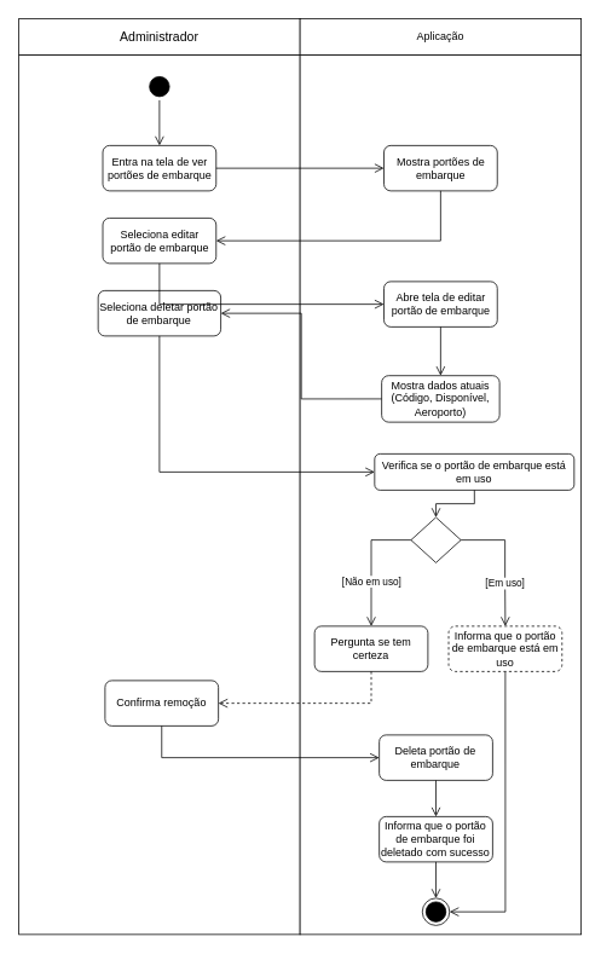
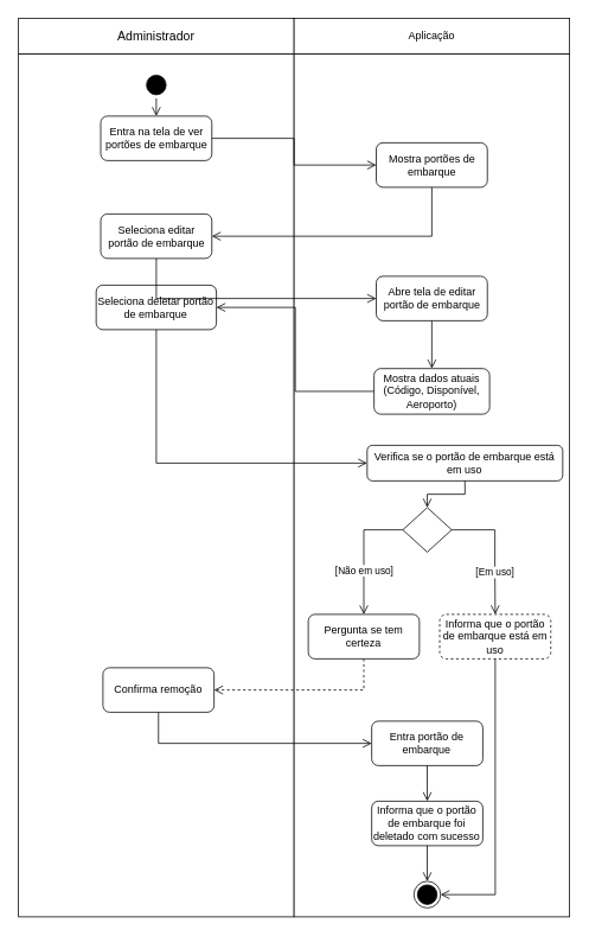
  <mxCell id="0" />
  <mxCell id="1" parent="0" />
  <mxCell id="2" value="" style="rounded=0;whiteSpace=wrap;html=1;" parent="1" vertex="1"><mxGeometry x="20" y="60" width="310" height="970" as="geometry" /></mxCell>
  <mxCell id="3" value="" style="rounded=0;whiteSpace=wrap;html=1;" parent="1" vertex="1"><mxGeometry x="330" y="60" width="310" height="970" as="geometry" /></mxCell>
  <mxCell id="4" value="&lt;font style=&quot;font-size: 14px;&quot;&gt;Administrador&lt;/font&gt;" style="rounded=0;whiteSpace=wrap;html=1;" parent="1" vertex="1"><mxGeometry x="20" y="20" width="310" height="40" as="geometry" /></mxCell>
  <mxCell id="5" value="Aplicação" style="rounded=0;whiteSpace=wrap;html=1;" parent="1" vertex="1"><mxGeometry x="330" y="20" width="310" height="40" as="geometry" /></mxCell>
  <mxCell id="6" value="" style="ellipse;html=1;shape=startState;fillColor=#000000;strokeColor=#000000;" parent="1" vertex="1"><mxGeometry x="160" y="80" width="30" height="30" as="geometry" /></mxCell>
  <mxCell id="7" value="" style="edgeStyle=orthogonalEdgeStyle;html=1;verticalAlign=bottom;endArrow=open;endSize=8;strokeColor=#000000;rounded=0;entryX=0.5;entryY=0;entryDx=0;entryDy=0;" parent="1" source="6" target="8" edge="1"><mxGeometry relative="1" as="geometry"><mxPoint x="191" y="170" as="targetPoint" /></mxGeometry></mxCell>
- <mxCell id="8" value="Entra na tela de ver portões de embarque" style="rounded=1;whiteSpace=wrap;html=1;" parent="1" vertex="1"><mxGeometry x="112.5" y="160" width="125" height="50" as="geometry" /></mxCell>
+ <mxCell id="8" value="Entra na tela de ver portões de embarque" style="rounded=1;whiteSpace=wrap;html=1;" parent="1" vertex="1"><mxGeometry x="112.5" y="130" width="125" height="50" as="geometry" /></mxCell>
  <mxCell id="9" value="Mostra dados atuais (Código, Disponível, Aeroporto)" style="rounded=1;whiteSpace=wrap;html=1;" parent="1" vertex="1"><mxGeometry x="420" y="413.75" width="130" height="51.25" as="geometry" /></mxCell>
  <mxCell id="10" value="Seleciona deletar portão de embarque" style="rounded=1;whiteSpace=wrap;html=1;" parent="1" vertex="1"><mxGeometry x="107.38" y="320" width="135.25" height="50" as="geometry" /></mxCell>
  <mxCell id="11" value="" style="edgeStyle=orthogonalEdgeStyle;html=1;verticalAlign=bottom;endArrow=open;endSize=8;strokeColor=#000000;rounded=0;entryX=1;entryY=0.5;entryDx=0;entryDy=0;exitX=0;exitY=0.5;exitDx=0;exitDy=0;" parent="1" source="9" target="10" edge="1"><mxGeometry relative="1" as="geometry"><mxPoint x="521" y="260" as="targetPoint" /><mxPoint x="416" y="260" as="sourcePoint" /></mxGeometry></mxCell>
- <mxCell id="12" value="Deleta portão de embarque" style="rounded=1;whiteSpace=wrap;html=1;" parent="1" vertex="1"><mxGeometry x="417.37" y="810" width="125" height="50" as="geometry" /></mxCell>
+ <mxCell id="12" value="Entra portão de embarque" style="rounded=1;whiteSpace=wrap;html=1;" parent="1" vertex="1"><mxGeometry x="417.37" y="810" width="125" height="50" as="geometry" /></mxCell>
  <mxCell id="13" value="&lt;div&gt;Informa que o portão de embarque foi deletado com sucesso&lt;br&gt;&lt;/div&gt;" style="rounded=1;whiteSpace=wrap;html=1;" parent="1" vertex="1"><mxGeometry x="417.37" y="900" width="125" height="50" as="geometry" /></mxCell>
  <mxCell id="14" value="" style="edgeStyle=orthogonalEdgeStyle;html=1;verticalAlign=bottom;endArrow=open;endSize=8;strokeColor=#000000;rounded=0;entryX=0.5;entryY=0;entryDx=0;entryDy=0;exitX=0.5;exitY=1;exitDx=0;exitDy=0;" parent="1" source="12" target="13" edge="1"><mxGeometry relative="1" as="geometry"><mxPoint x="481" y="430" as="targetPoint" /><mxPoint x="531" y="430" as="sourcePoint" /></mxGeometry></mxCell>
  <mxCell id="15" value="" style="ellipse;html=1;shape=endState;fillColor=#000000;strokeColor=#000000;" parent="1" vertex="1"><mxGeometry x="464.87" y="990" width="30" height="30" as="geometry" /></mxCell>
  <mxCell id="16" value="Mostra portões de embarque" style="rounded=1;whiteSpace=wrap;html=1;" parent="1" vertex="1"><mxGeometry x="422.5" y="160" width="125" height="50" as="geometry" /></mxCell>
  <mxCell id="17" value="" style="edgeStyle=orthogonalEdgeStyle;html=1;verticalAlign=bottom;endArrow=open;endSize=8;strokeColor=#000000;rounded=0;entryX=0;entryY=0.5;entryDx=0;entryDy=0;exitX=1;exitY=0.5;exitDx=0;exitDy=0;" parent="1" source="8" target="16" edge="1"><mxGeometry relative="1" as="geometry"><mxPoint x="248" y="285" as="targetPoint" /><mxPoint x="496" y="285" as="sourcePoint" /></mxGeometry></mxCell>
  <mxCell id="18" value="Seleciona editar portão de embarque" style="rounded=1;whiteSpace=wrap;html=1;" parent="1" vertex="1"><mxGeometry x="112.5" y="240" width="125" height="50" as="geometry" /></mxCell>
  <mxCell id="19" value="" style="edgeStyle=orthogonalEdgeStyle;html=1;verticalAlign=bottom;endArrow=open;endSize=8;strokeColor=#000000;rounded=0;entryX=1;entryY=0.5;entryDx=0;entryDy=0;exitX=0.5;exitY=1;exitDx=0;exitDy=0;" parent="1" source="16" target="18" edge="1"><mxGeometry relative="1" as="geometry"><mxPoint x="433" y="195" as="targetPoint" /><mxPoint x="248" y="195" as="sourcePoint" /></mxGeometry></mxCell>
  <mxCell id="20" value="" style="edgeStyle=orthogonalEdgeStyle;html=1;verticalAlign=bottom;endArrow=open;endSize=8;strokeColor=#000000;rounded=0;exitX=0.5;exitY=1;exitDx=0;exitDy=0;entryX=0;entryY=0.5;entryDx=0;entryDy=0;" parent="1" source="18" target="21" edge="1"><mxGeometry relative="1" as="geometry"><mxPoint x="433" y="195" as="targetPoint" /><mxPoint x="248" y="195" as="sourcePoint" /></mxGeometry></mxCell>
  <mxCell id="21" value="Abre tela de editar portão de embarque" style="rounded=1;whiteSpace=wrap;html=1;" parent="1" vertex="1"><mxGeometry x="422.5" y="310" width="125" height="50" as="geometry" /></mxCell>
  <mxCell id="22" value="" style="edgeStyle=orthogonalEdgeStyle;html=1;verticalAlign=bottom;endArrow=open;endSize=8;strokeColor=#000000;rounded=0;exitX=0.5;exitY=1;exitDx=0;exitDy=0;entryX=0.5;entryY=0;entryDx=0;entryDy=0;" parent="1" source="21" target="9" edge="1"><mxGeometry relative="1" as="geometry"><mxPoint x="485" y="400" as="targetPoint" /><mxPoint x="433" y="435" as="sourcePoint" /></mxGeometry></mxCell>
  <mxCell id="23" value="" style="edgeStyle=orthogonalEdgeStyle;html=1;verticalAlign=bottom;endArrow=open;endSize=8;strokeColor=#000000;rounded=0;entryX=0.5;entryY=0;entryDx=0;entryDy=0;exitX=0.5;exitY=1;exitDx=0;exitDy=0;" parent="1" source="13" target="15" edge="1"><mxGeometry relative="1" as="geometry"><mxPoint x="408.26" y="930" as="targetPoint" /><mxPoint x="408.26" y="870" as="sourcePoint" /></mxGeometry></mxCell>
  <mxCell id="24" value="Verifica se o portão de embarque está em uso" style="rounded=1;whiteSpace=wrap;html=1;" parent="1" vertex="1"><mxGeometry x="412.25" y="500" width="220" height="40" as="geometry" /></mxCell>
  <mxCell id="25" value="" style="edgeStyle=orthogonalEdgeStyle;html=1;verticalAlign=bottom;endArrow=open;endSize=8;strokeColor=#000000;rounded=0;entryX=0;entryY=0.5;entryDx=0;entryDy=0;exitX=0.5;exitY=1;exitDx=0;exitDy=0;" parent="1" source="10" target="24" edge="1"><mxGeometry relative="1" as="geometry"><mxPoint x="252.63" y="450" as="targetPoint" /><mxPoint x="430" y="450" as="sourcePoint" /></mxGeometry></mxCell>
  <mxCell id="26" value="Confirma remoção" style="rounded=1;whiteSpace=wrap;html=1;" parent="1" vertex="1"><mxGeometry x="115.01" y="750" width="125" height="50" as="geometry" /></mxCell>
  <mxCell id="27" value="Pergunta se tem certeza" style="rounded=1;whiteSpace=wrap;html=1;" parent="1" vertex="1"><mxGeometry x="346" y="690" width="125" height="50" as="geometry" /></mxCell>
  <mxCell id="28" value="" style="edgeStyle=orthogonalEdgeStyle;html=1;verticalAlign=bottom;endArrow=open;endSize=8;strokeColor=#000000;rounded=0;entryX=1;entryY=0.5;entryDx=0;entryDy=0;exitX=0.5;exitY=1;exitDx=0;exitDy=0;dashed=1;" parent="1" source="27" target="26" edge="1"><mxGeometry relative="1" as="geometry"><mxPoint x="422.25" y="535" as="targetPoint" /><mxPoint x="185.005" y="475" as="sourcePoint" /></mxGeometry></mxCell>
  <mxCell id="29" value="" style="edgeStyle=orthogonalEdgeStyle;html=1;verticalAlign=bottom;endArrow=open;endSize=8;strokeColor=#000000;rounded=0;exitX=0.5;exitY=1;exitDx=0;exitDy=0;entryX=0;entryY=0.5;entryDx=0;entryDy=0;" parent="1" source="26" target="12" edge="1"><mxGeometry relative="1" as="geometry"><mxPoint x="250.01" y="785" as="targetPoint" /><mxPoint x="497.5" y="750" as="sourcePoint" /></mxGeometry></mxCell>
  <mxCell id="30" value="" style="rhombus;whiteSpace=wrap;html=1;" parent="1" vertex="1"><mxGeometry x="452.37" y="570" width="55" height="50" as="geometry" /></mxCell>
  <mxCell id="31" value="" style="edgeStyle=orthogonalEdgeStyle;html=1;verticalAlign=bottom;endArrow=open;endSize=8;strokeColor=#000000;rounded=0;entryX=0.5;entryY=0;entryDx=0;entryDy=0;exitX=1;exitY=0.5;exitDx=0;exitDy=0;" parent="1" source="30" target="36" edge="1"><mxGeometry relative="1" as="geometry"><mxPoint x="496.02" y="665" as="targetPoint" /><mxPoint x="506.52" y="555" as="sourcePoint" /><Array as="points"><mxPoint x="556" y="595" /><mxPoint x="556" y="640" /><mxPoint x="557" y="640" /></Array></mxGeometry></mxCell>
  <mxCell id="32" value="[Em uso]" style="edgeLabel;html=1;align=center;verticalAlign=middle;resizable=0;points=[];" parent="31" vertex="1" connectable="0"><mxGeometry x="-0.227" relative="1" as="geometry"><mxPoint x="-1" y="40" as="offset" /></mxGeometry></mxCell>
  <mxCell id="33" value="" style="edgeStyle=orthogonalEdgeStyle;html=1;verticalAlign=bottom;endArrow=open;endSize=8;strokeColor=#000000;rounded=0;entryX=0.5;entryY=0;entryDx=0;entryDy=0;exitX=0;exitY=0.5;exitDx=0;exitDy=0;" parent="1" source="30" target="27" edge="1"><mxGeometry relative="1" as="geometry"><mxPoint x="356.02" y="665" as="targetPoint" /><mxPoint x="505.52" y="555" as="sourcePoint" /></mxGeometry></mxCell>
  <mxCell id="34" value="[Não em uso]" style="edgeLabel;html=1;align=center;verticalAlign=middle;resizable=0;points=[];" parent="33" vertex="1" connectable="0"><mxGeometry x="-0.349" y="-2" relative="1" as="geometry"><mxPoint x="2" y="44" as="offset" /></mxGeometry></mxCell>
  <mxCell id="35" value="" style="edgeStyle=orthogonalEdgeStyle;html=1;verticalAlign=bottom;endArrow=open;endSize=8;strokeColor=#000000;rounded=0;entryX=0.5;entryY=0;entryDx=0;entryDy=0;exitX=0.5;exitY=1;exitDx=0;exitDy=0;" parent="1" source="24" target="30" edge="1"><mxGeometry relative="1" as="geometry"><mxPoint x="422.25" y="535" as="targetPoint" /><mxPoint x="185.005" y="475" as="sourcePoint" /></mxGeometry></mxCell>
  <mxCell id="36" value="Informa que o portão de embarque está em uso" style="rounded=1;whiteSpace=wrap;html=1;dashed=1;" vertex="1" parent="1"><mxGeometry x="493.87" y="690" width="125" height="50" as="geometry" /></mxCell>
  <mxCell id="37" value="" style="edgeStyle=orthogonalEdgeStyle;html=1;verticalAlign=bottom;endArrow=open;endSize=8;strokeColor=#000000;rounded=0;entryX=1;entryY=0.5;entryDx=0;entryDy=0;exitX=0.5;exitY=1;exitDx=0;exitDy=0;" edge="1" parent="1" source="36" target="15"><mxGeometry relative="1" as="geometry"><mxPoint x="250.01" y="785" as="targetPoint" /><mxPoint x="418.5" y="750" as="sourcePoint" /></mxGeometry></mxCell>
